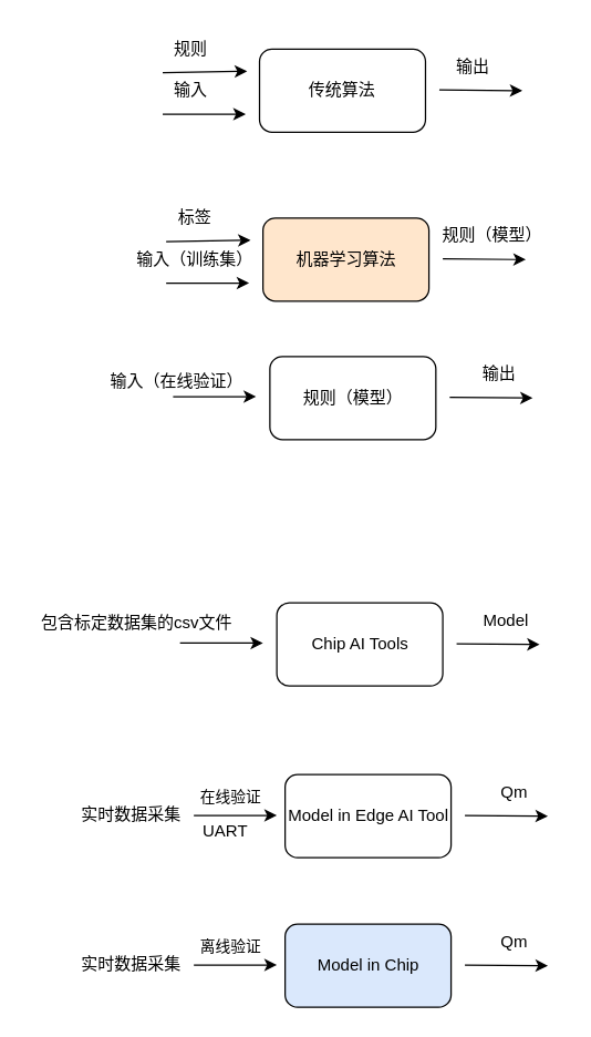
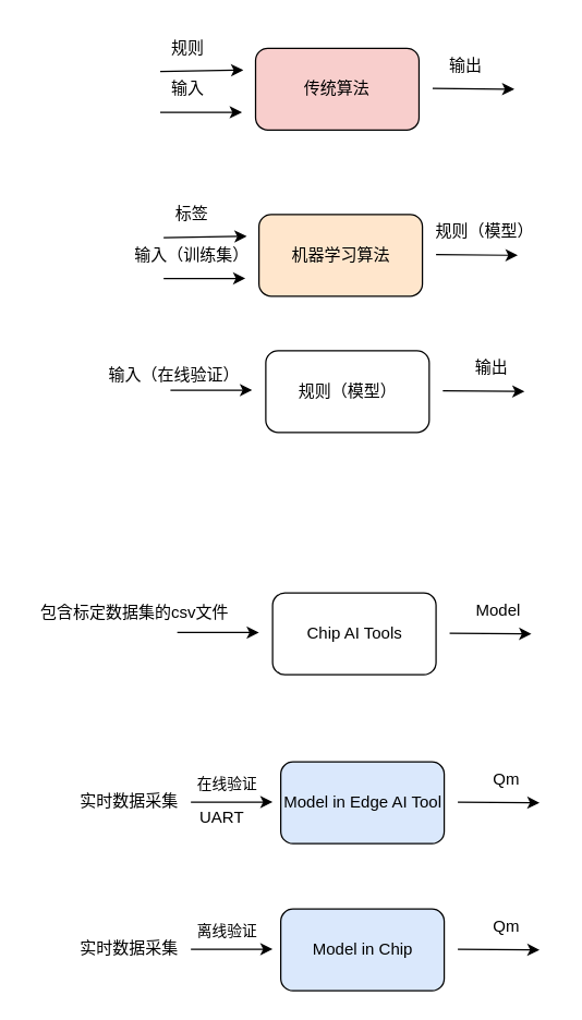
  <mxCell id="0" />
  <mxCell id="1" parent="0" />
- <mxCell id="2" value="传统算法" style="rounded=1;whiteSpace=wrap;html=1;" vertex="1" parent="1"><mxGeometry x="187" y="35" width="120" height="60" as="geometry" /></mxCell>
+ <mxCell id="2" value="传统算法" style="rounded=1;whiteSpace=wrap;html=1;fillColor=#f8cecc;" vertex="1" parent="1"><mxGeometry x="187" y="35" width="120" height="60" as="geometry" /></mxCell>
  <mxCell id="3" value="" style="endArrow=classic;html=1;rounded=0;" edge="1" parent="1"><mxGeometry width="50" height="50" relative="1" as="geometry"><mxPoint x="117" y="52" as="sourcePoint" /><mxPoint x="178" y="51" as="targetPoint" /></mxGeometry></mxCell>
  <mxCell id="4" value="" style="endArrow=classic;html=1;rounded=0;" edge="1" parent="1"><mxGeometry width="50" height="50" relative="1" as="geometry"><mxPoint x="117" y="82" as="sourcePoint" /><mxPoint x="177" y="82" as="targetPoint" /></mxGeometry></mxCell>
  <mxCell id="5" value="" style="endArrow=classic;html=1;rounded=0;" edge="1" parent="1"><mxGeometry width="50" height="50" relative="1" as="geometry"><mxPoint x="317" y="64.5" as="sourcePoint" /><mxPoint x="377" y="65" as="targetPoint" /></mxGeometry></mxCell>
  <mxCell id="6" value="规则" style="text;html=1;align=center;verticalAlign=middle;resizable=0;points=[];autosize=1;strokeColor=none;fillColor=none;" vertex="1" parent="1"><mxGeometry x="112" y="20" width="50" height="30" as="geometry" /></mxCell>
  <mxCell id="7" value="输入" style="text;html=1;align=center;verticalAlign=middle;resizable=0;points=[];autosize=1;strokeColor=none;fillColor=none;" vertex="1" parent="1"><mxGeometry x="112" y="50" width="50" height="30" as="geometry" /></mxCell>
  <mxCell id="8" value="输出" style="text;html=1;align=center;verticalAlign=middle;resizable=0;points=[];autosize=1;strokeColor=none;fillColor=none;" vertex="1" parent="1"><mxGeometry x="316" y="33" width="50" height="30" as="geometry" /></mxCell>
  <mxCell id="9" value="机器学习算法" style="rounded=1;whiteSpace=wrap;html=1;fillColor=#ffe6cc;" vertex="1" parent="1"><mxGeometry x="189.5" y="157" width="120" height="60" as="geometry" /></mxCell>
  <mxCell id="10" value="" style="endArrow=classic;html=1;rounded=0;" edge="1" parent="1"><mxGeometry width="50" height="50" relative="1" as="geometry"><mxPoint x="119.5" y="174" as="sourcePoint" /><mxPoint x="180.5" y="173" as="targetPoint" /></mxGeometry></mxCell>
  <mxCell id="11" value="" style="endArrow=classic;html=1;rounded=0;" edge="1" parent="1"><mxGeometry width="50" height="50" relative="1" as="geometry"><mxPoint x="119.5" y="204" as="sourcePoint" /><mxPoint x="179.5" y="204" as="targetPoint" /></mxGeometry></mxCell>
  <mxCell id="12" value="" style="endArrow=classic;html=1;rounded=0;" edge="1" parent="1"><mxGeometry width="50" height="50" relative="1" as="geometry"><mxPoint x="319.5" y="186.5" as="sourcePoint" /><mxPoint x="379.5" y="187" as="targetPoint" /></mxGeometry></mxCell>
  <mxCell id="13" value="标签" style="text;html=1;align=center;verticalAlign=middle;resizable=0;points=[];autosize=1;strokeColor=none;fillColor=none;" vertex="1" parent="1"><mxGeometry x="114.5" y="142" width="50" height="30" as="geometry" /></mxCell>
  <mxCell id="14" value="输入（训练集）" style="text;html=1;align=center;verticalAlign=middle;resizable=0;points=[];autosize=1;strokeColor=none;fillColor=none;" vertex="1" parent="1"><mxGeometry x="84.5" y="172" width="110" height="30" as="geometry" /></mxCell>
  <mxCell id="15" value="规则（模型）" style="text;html=1;align=center;verticalAlign=middle;resizable=0;points=[];autosize=1;strokeColor=none;fillColor=none;" vertex="1" parent="1"><mxGeometry x="304.5" y="155" width="100" height="30" as="geometry" /></mxCell>
  <mxCell id="16" value="规则（模型）" style="rounded=1;whiteSpace=wrap;html=1;" vertex="1" parent="1"><mxGeometry x="194.5" y="257" width="120" height="60" as="geometry" /></mxCell>
  <mxCell id="17" value="" style="endArrow=classic;html=1;rounded=0;" edge="1" parent="1"><mxGeometry width="50" height="50" relative="1" as="geometry"><mxPoint x="124.5" y="286" as="sourcePoint" /><mxPoint x="184.5" y="286" as="targetPoint" /></mxGeometry></mxCell>
  <mxCell id="18" value="" style="endArrow=classic;html=1;rounded=0;" edge="1" parent="1"><mxGeometry width="50" height="50" relative="1" as="geometry"><mxPoint x="324.5" y="286.5" as="sourcePoint" /><mxPoint x="384.5" y="287" as="targetPoint" /></mxGeometry></mxCell>
  <mxCell id="19" value="输出" style="text;html=1;align=center;verticalAlign=middle;resizable=0;points=[];autosize=1;strokeColor=none;fillColor=none;" vertex="1" parent="1"><mxGeometry x="334.5" y="255" width="50" height="30" as="geometry" /></mxCell>
  <mxCell id="20" value="输入（在线验证）" style="text;html=1;align=center;verticalAlign=middle;resizable=0;points=[];autosize=1;strokeColor=none;fillColor=none;" vertex="1" parent="1"><mxGeometry x="67" y="260" width="120" height="30" as="geometry" /></mxCell>
  <mxCell id="21" value="Chip AI Tools" style="rounded=1;whiteSpace=wrap;html=1;" vertex="1" parent="1"><mxGeometry x="199.5" y="435" width="120" height="60" as="geometry" /></mxCell>
  <mxCell id="22" value="" style="endArrow=classic;html=1;rounded=0;" edge="1" parent="1"><mxGeometry width="50" height="50" relative="1" as="geometry"><mxPoint x="129.5" y="464" as="sourcePoint" /><mxPoint x="189.5" y="464" as="targetPoint" /></mxGeometry></mxCell>
  <mxCell id="23" value="" style="endArrow=classic;html=1;rounded=0;" edge="1" parent="1"><mxGeometry width="50" height="50" relative="1" as="geometry"><mxPoint x="329.5" y="464.5" as="sourcePoint" /><mxPoint x="389.5" y="465" as="targetPoint" /></mxGeometry></mxCell>
  <mxCell id="24" value="Model" style="text;html=1;align=center;verticalAlign=middle;resizable=0;points=[];autosize=1;strokeColor=none;fillColor=none;" vertex="1" parent="1"><mxGeometry x="339.5" y="435" width="51" height="26" as="geometry" /></mxCell>
  <mxCell id="25" value="包含标定数据集的csv文件" style="text;html=1;align=center;verticalAlign=middle;resizable=0;points=[];autosize=1;strokeColor=none;fillColor=none;" vertex="1" parent="1"><mxGeometry x="20" y="437" width="156" height="26" as="geometry" /></mxCell>
- <mxCell id="26" value="Model in Edge AI Tool" style="rounded=1;whiteSpace=wrap;html=1;" vertex="1" parent="1"><mxGeometry x="205.5" y="559" width="120" height="60" as="geometry" /></mxCell>
+ <mxCell id="26" value="Model in Edge AI Tool" style="rounded=1;whiteSpace=wrap;html=1;fillColor=#dae8fc;" vertex="1" parent="1"><mxGeometry x="205.5" y="559" width="120" height="60" as="geometry" /></mxCell>
  <mxCell id="27" value="" style="endArrow=classic;html=1;rounded=0;" edge="1" parent="1"><mxGeometry width="50" height="50" relative="1" as="geometry"><mxPoint x="139.5" y="588.5" as="sourcePoint" /><mxPoint x="199.5" y="588.5" as="targetPoint" /></mxGeometry></mxCell>
  <mxCell id="28" value="在线验证" style="edgeLabel;html=1;align=center;verticalAlign=middle;resizable=0;points=[];" vertex="1" connectable="0" parent="27"><mxGeometry x="-0.27" y="5" relative="1" as="geometry"><mxPoint x="4" y="-9" as="offset" /></mxGeometry></mxCell>
  <mxCell id="29" value="" style="endArrow=classic;html=1;rounded=0;" edge="1" parent="1"><mxGeometry width="50" height="50" relative="1" as="geometry"><mxPoint x="335.5" y="588.5" as="sourcePoint" /><mxPoint x="395.5" y="589" as="targetPoint" /></mxGeometry></mxCell>
  <mxCell id="30" value="Qm" style="text;html=1;align=center;verticalAlign=middle;resizable=0;points=[];autosize=1;strokeColor=none;fillColor=none;" vertex="1" parent="1"><mxGeometry x="352.5" y="559" width="37" height="26" as="geometry" /></mxCell>
  <mxCell id="31" value="实时数据采集" style="text;html=1;align=center;verticalAlign=middle;resizable=0;points=[];autosize=1;strokeColor=none;fillColor=none;" vertex="1" parent="1"><mxGeometry x="49" y="575" width="90" height="26" as="geometry" /></mxCell>
  <mxCell id="32" value="UART" style="text;html=1;align=center;verticalAlign=middle;resizable=0;points=[];autosize=1;strokeColor=none;fillColor=none;" vertex="1" parent="1"><mxGeometry x="137" y="587" width="50" height="26" as="geometry" /></mxCell>
  <mxCell id="33" value="Model in Chip" style="rounded=1;whiteSpace=wrap;html=1;fillColor=#dae8fc;" vertex="1" parent="1"><mxGeometry x="205.5" y="667" width="120" height="60" as="geometry" /></mxCell>
  <mxCell id="34" value="" style="endArrow=classic;html=1;rounded=0;" edge="1" parent="1"><mxGeometry width="50" height="50" relative="1" as="geometry"><mxPoint x="139.5" y="696.5" as="sourcePoint" /><mxPoint x="199.5" y="696.5" as="targetPoint" /></mxGeometry></mxCell>
  <mxCell id="35" value="离线验证" style="edgeLabel;html=1;align=center;verticalAlign=middle;resizable=0;points=[];" vertex="1" connectable="0" parent="34"><mxGeometry x="-0.27" y="5" relative="1" as="geometry"><mxPoint x="4" y="-9" as="offset" /></mxGeometry></mxCell>
  <mxCell id="36" value="" style="endArrow=classic;html=1;rounded=0;" edge="1" parent="1"><mxGeometry width="50" height="50" relative="1" as="geometry"><mxPoint x="335.5" y="696.5" as="sourcePoint" /><mxPoint x="395.5" y="697" as="targetPoint" /></mxGeometry></mxCell>
  <mxCell id="37" value="Qm" style="text;html=1;align=center;verticalAlign=middle;resizable=0;points=[];autosize=1;strokeColor=none;fillColor=none;" vertex="1" parent="1"><mxGeometry x="352.5" y="667" width="37" height="26" as="geometry" /></mxCell>
  <mxCell id="38" value="实时数据采集" style="text;html=1;align=center;verticalAlign=middle;resizable=0;points=[];autosize=1;strokeColor=none;fillColor=none;" vertex="1" parent="1"><mxGeometry x="49" y="683" width="90" height="26" as="geometry" /></mxCell>
